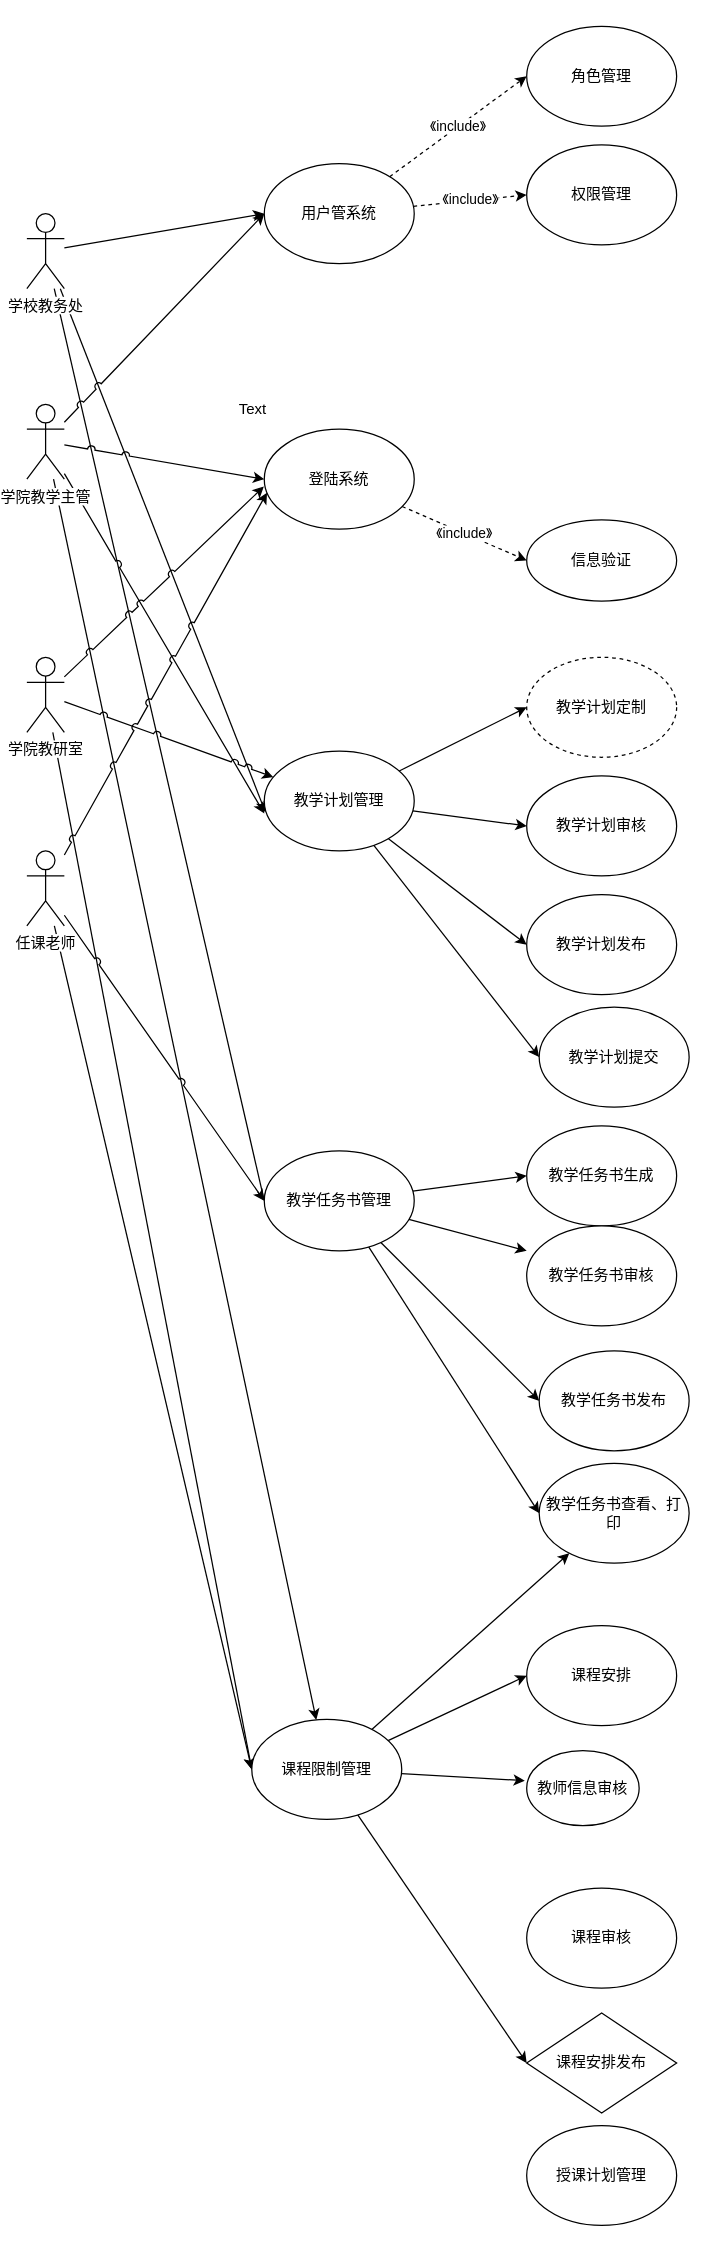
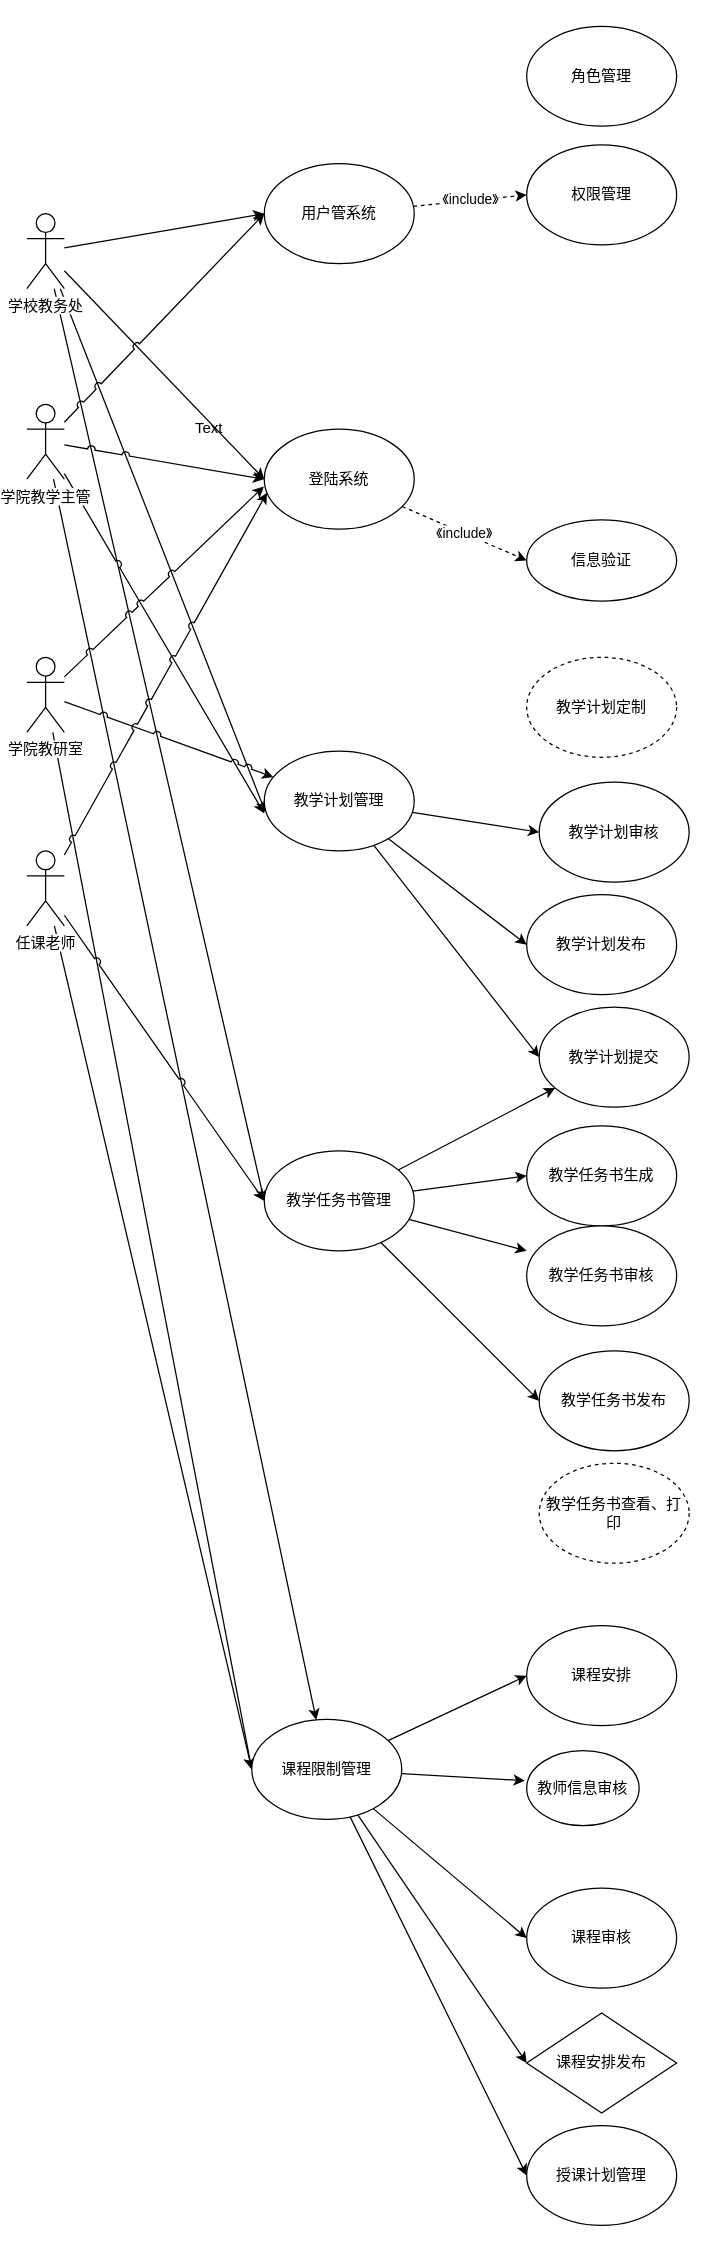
  <mxCell id="0" />
  <mxCell id="1" parent="0" />
+ <mxCell id="2" style="edgeStyle=none;rounded=0;jumpStyle=arc;orthogonalLoop=1;jettySize=auto;html=1;entryX=0;entryY=0.5;entryDx=0;entryDy=0;endArrow=classic;endFill=1;" edge="1" parent="1" source="6" target="21"><mxGeometry relative="1" as="geometry" /></mxCell>
  <mxCell id="3" style="edgeStyle=none;rounded=0;jumpStyle=arc;orthogonalLoop=1;jettySize=auto;html=1;entryX=0;entryY=0.5;entryDx=0;entryDy=0;endArrow=classic;endFill=1;" edge="1" parent="1" source="6" target="24"><mxGeometry relative="1" as="geometry" /></mxCell>
  <mxCell id="4" style="edgeStyle=none;rounded=0;jumpStyle=arc;orthogonalLoop=1;jettySize=auto;html=1;entryX=0.008;entryY=0.613;entryDx=0;entryDy=0;entryPerimeter=0;endArrow=classic;endFill=1;" edge="1" parent="1" source="6" target="29"><mxGeometry relative="1" as="geometry" /></mxCell>
- <mxCell id="5" style="edgeStyle=none;rounded=0;jumpStyle=arc;orthogonalLoop=1;jettySize=auto;html=1;entryX=0;entryY=0.5;entryDx=0;entryDy=0;endArrow=open;endFill=1;" edge="1" parent="1" source="6" target="47"><mxGeometry relative="1" as="geometry" /></mxCell>
+ <mxCell id="5" style="edgeStyle=none;rounded=0;jumpStyle=arc;orthogonalLoop=1;jettySize=auto;html=1;entryX=0;entryY=0.5;entryDx=0;entryDy=0;endArrow=classic;endFill=1;" edge="1" parent="1" source="6" target="47"><mxGeometry relative="1" as="geometry" /></mxCell>
  <mxCell id="6" value="学校教务处" style="shape=umlActor;verticalLabelPosition=bottom;labelBackgroundColor=#ffffff;verticalAlign=top;html=1;outlineConnect=0;" vertex="1" parent="1"><mxGeometry x="20" y="170" width="30" height="60" as="geometry" /></mxCell>
  <mxCell id="7" style="edgeStyle=none;rounded=0;jumpStyle=arc;orthogonalLoop=1;jettySize=auto;html=1;entryX=0;entryY=0.5;entryDx=0;entryDy=0;endArrow=classic;endFill=1;" edge="1" parent="1" source="11" target="21"><mxGeometry relative="1" as="geometry" /></mxCell>
  <mxCell id="8" style="edgeStyle=none;rounded=0;jumpStyle=arc;orthogonalLoop=1;jettySize=auto;html=1;entryX=0;entryY=0.5;entryDx=0;entryDy=0;endArrow=classic;endFill=1;" edge="1" parent="1" source="11" target="24"><mxGeometry relative="1" as="geometry" /></mxCell>
  <mxCell id="9" style="edgeStyle=none;rounded=0;jumpStyle=arc;orthogonalLoop=1;jettySize=auto;html=1;endArrow=classic;endFill=1;" edge="1" parent="1" source="11"><mxGeometry relative="1" as="geometry"><mxPoint x="210" y="650" as="targetPoint" /></mxGeometry></mxCell>
  <mxCell id="10" style="edgeStyle=none;rounded=0;jumpStyle=arc;orthogonalLoop=1;jettySize=auto;html=1;endArrow=classic;endFill=1;" edge="1" parent="1" source="11" target="35"><mxGeometry relative="1" as="geometry" /></mxCell>
  <mxCell id="11" value="学院教学主管" style="shape=umlActor;verticalLabelPosition=bottom;labelBackgroundColor=#ffffff;verticalAlign=top;html=1;outlineConnect=0;" vertex="1" parent="1"><mxGeometry x="20" y="322.5" width="30" height="60" as="geometry" /></mxCell>
  <mxCell id="12" style="edgeStyle=none;rounded=0;jumpStyle=arc;orthogonalLoop=1;jettySize=auto;html=1;entryX=-0.003;entryY=0.573;entryDx=0;entryDy=0;entryPerimeter=0;endArrow=classic;endFill=1;" edge="1" parent="1" source="15" target="21"><mxGeometry relative="1" as="geometry" /></mxCell>
  <mxCell id="13" style="edgeStyle=none;rounded=0;jumpStyle=arc;orthogonalLoop=1;jettySize=auto;html=1;endArrow=classic;endFill=1;" edge="1" parent="1" source="15" target="29"><mxGeometry relative="1" as="geometry" /></mxCell>
  <mxCell id="14" style="edgeStyle=none;rounded=0;jumpStyle=arc;orthogonalLoop=1;jettySize=auto;html=1;entryX=0;entryY=0.5;entryDx=0;entryDy=0;endArrow=classic;endFill=1;" edge="1" parent="1" source="15" target="35"><mxGeometry relative="1" as="geometry" /></mxCell>
  <mxCell id="15" value="学院教研室" style="shape=umlActor;verticalLabelPosition=bottom;labelBackgroundColor=#ffffff;verticalAlign=top;html=1;outlineConnect=0;" vertex="1" parent="1"><mxGeometry x="20" y="525" width="30" height="60" as="geometry" /></mxCell>
  <mxCell id="16" style="edgeStyle=none;rounded=0;jumpStyle=arc;orthogonalLoop=1;jettySize=auto;html=1;entryX=0.018;entryY=0.635;entryDx=0;entryDy=0;entryPerimeter=0;endArrow=classic;endFill=1;" edge="1" parent="1" source="19" target="21"><mxGeometry relative="1" as="geometry" /></mxCell>
  <mxCell id="17" style="edgeStyle=none;rounded=0;jumpStyle=arc;orthogonalLoop=1;jettySize=auto;html=1;entryX=0;entryY=0.5;entryDx=0;entryDy=0;endArrow=classic;endFill=1;" edge="1" parent="1" source="19" target="47"><mxGeometry relative="1" as="geometry" /></mxCell>
  <mxCell id="18" style="edgeStyle=none;rounded=0;jumpStyle=arc;orthogonalLoop=1;jettySize=auto;html=1;entryX=0;entryY=0.5;entryDx=0;entryDy=0;endArrow=classic;endFill=1;" edge="1" parent="1" source="19" target="35"><mxGeometry relative="1" as="geometry" /></mxCell>
  <mxCell id="19" value="任课老师" style="shape=umlActor;verticalLabelPosition=bottom;labelBackgroundColor=#ffffff;verticalAlign=top;html=1;outlineConnect=0;" vertex="1" parent="1"><mxGeometry x="20" y="680" width="30" height="60" as="geometry" /></mxCell>
  <mxCell id="20" value="《include》" style="edgeStyle=none;rounded=0;jumpStyle=arc;orthogonalLoop=1;jettySize=auto;html=1;endArrow=classic;endFill=1;dashed=1;entryX=0;entryY=0.5;entryDx=0;entryDy=0;" edge="1" parent="1" source="21" target="36"><mxGeometry relative="1" as="geometry" /></mxCell>
  <mxCell id="21" value="登陆系统" style="ellipse;whiteSpace=wrap;html=1;" vertex="1" parent="1"><mxGeometry x="210" y="342.5" width="120" height="80" as="geometry" /></mxCell>
- <mxCell id="22" value="《include》" style="edgeStyle=none;rounded=0;jumpStyle=arc;orthogonalLoop=1;jettySize=auto;html=1;entryX=0;entryY=0.5;entryDx=0;entryDy=0;endArrow=classic;endFill=1;dashed=1;" edge="1" parent="1" source="24" target="37"><mxGeometry relative="1" as="geometry" /></mxCell>
  <mxCell id="23" value="《include》" style="edgeStyle=none;rounded=0;jumpStyle=arc;orthogonalLoop=1;jettySize=auto;html=1;entryX=0;entryY=0.5;entryDx=0;entryDy=0;endArrow=classic;endFill=1;dashed=1;" edge="1" parent="1" source="24" target="38"><mxGeometry relative="1" as="geometry" /></mxCell>
  <mxCell id="24" value="用户管系统" style="ellipse;whiteSpace=wrap;html=1;" vertex="1" parent="1"><mxGeometry x="210" y="130" width="120" height="80" as="geometry" /></mxCell>
- <mxCell id="25" style="edgeStyle=none;rounded=0;jumpStyle=arc;orthogonalLoop=1;jettySize=auto;html=1;entryX=0;entryY=0.5;entryDx=0;entryDy=0;endArrow=classic;endFill=1;" edge="1" parent="1" source="29" target="39"><mxGeometry relative="1" as="geometry" /></mxCell>
  <mxCell id="26" style="edgeStyle=none;rounded=0;jumpStyle=arc;orthogonalLoop=1;jettySize=auto;html=1;entryX=0;entryY=0.5;entryDx=0;entryDy=0;endArrow=classic;endFill=1;" edge="1" parent="1" source="29" target="40"><mxGeometry relative="1" as="geometry" /></mxCell>
  <mxCell id="27" style="edgeStyle=none;rounded=0;jumpStyle=arc;orthogonalLoop=1;jettySize=auto;html=1;entryX=0;entryY=0.5;entryDx=0;entryDy=0;endArrow=classic;endFill=1;" edge="1" parent="1" source="29" target="41"><mxGeometry relative="1" as="geometry" /></mxCell>
  <mxCell id="28" style="edgeStyle=none;rounded=0;jumpStyle=arc;orthogonalLoop=1;jettySize=auto;html=1;entryX=0;entryY=0.5;entryDx=0;entryDy=0;endArrow=classic;endFill=1;" edge="1" parent="1" source="29" target="42"><mxGeometry relative="1" as="geometry" /></mxCell>
  <mxCell id="29" value="教学计划管理" style="ellipse;whiteSpace=wrap;html=1;" vertex="1" parent="1"><mxGeometry x="210" y="600" width="120" height="80" as="geometry" /></mxCell>
  <mxCell id="30" style="edgeStyle=none;rounded=0;jumpStyle=arc;orthogonalLoop=1;jettySize=auto;html=1;entryX=0;entryY=0.5;entryDx=0;entryDy=0;endArrow=classic;endFill=1;" edge="1" parent="1" source="35" target="52"><mxGeometry relative="1" as="geometry" /></mxCell>
  <mxCell id="31" style="edgeStyle=none;rounded=0;jumpStyle=arc;orthogonalLoop=1;jettySize=auto;html=1;entryX=-0.017;entryY=0.4;entryDx=0;entryDy=0;entryPerimeter=0;endArrow=classic;endFill=1;" edge="1" parent="1" source="35" target="53"><mxGeometry relative="1" as="geometry" /></mxCell>
+ <mxCell id="32" style="edgeStyle=none;rounded=0;jumpStyle=arc;orthogonalLoop=1;jettySize=auto;html=1;entryX=0;entryY=0.5;entryDx=0;entryDy=0;endArrow=classic;endFill=1;" edge="1" parent="1" source="35" target="54"><mxGeometry relative="1" as="geometry" /></mxCell>
  <mxCell id="33" style="edgeStyle=none;rounded=0;jumpStyle=arc;orthogonalLoop=1;jettySize=auto;html=1;entryX=0;entryY=0.5;entryDx=0;entryDy=0;endArrow=classic;endFill=1;" edge="1" parent="1" source="35" target="55"><mxGeometry relative="1" as="geometry" /></mxCell>
- <mxCell id="34" style="edgeStyle=none;rounded=0;jumpStyle=arc;orthogonalLoop=1;jettySize=auto;html=1;endArrow=classic;endFill=1;" edge="1" parent="1" source="35" target="51"><mxGeometry relative="1" as="geometry" /></mxCell>
+ <mxCell id="34" style="edgeStyle=none;rounded=0;jumpStyle=arc;orthogonalLoop=1;jettySize=auto;html=1;entryX=0;entryY=0.5;entryDx=0;entryDy=0;endArrow=classic;endFill=1;" edge="1" parent="1" source="35" target="56"><mxGeometry relative="1" as="geometry" /></mxCell>
  <mxCell id="35" value="课程限制管理" style="ellipse;whiteSpace=wrap;html=1;" vertex="1" parent="1"><mxGeometry x="200" y="1375" width="120" height="80" as="geometry" /></mxCell>
  <mxCell id="36" value="信息验证" style="ellipse;whiteSpace=wrap;html=1;" vertex="1" parent="1"><mxGeometry x="420" y="415" width="120" height="65" as="geometry" /></mxCell>
  <mxCell id="37" value="角色管理" style="ellipse;whiteSpace=wrap;html=1;" vertex="1" parent="1"><mxGeometry x="420" y="20" width="120" height="80" as="geometry" /></mxCell>
  <mxCell id="38" value="权限管理" style="ellipse;whiteSpace=wrap;html=1;" vertex="1" parent="1"><mxGeometry x="420" y="115" width="120" height="80" as="geometry" /></mxCell>
  <mxCell id="39" value="教学计划定制" style="ellipse;whiteSpace=wrap;html=1;dashed=1;" vertex="1" parent="1"><mxGeometry x="420" y="525" width="120" height="80" as="geometry" /></mxCell>
- <mxCell id="40" value="教学计划审核" style="ellipse;whiteSpace=wrap;html=1;" vertex="1" parent="1"><mxGeometry x="420" y="620" width="120" height="80" as="geometry" /></mxCell>
+ <mxCell id="40" value="教学计划审核" style="ellipse;whiteSpace=wrap;html=1;" vertex="1" parent="1"><mxGeometry x="430" y="625" width="120" height="80" as="geometry" /></mxCell>
  <mxCell id="41" value="教学计划发布" style="ellipse;whiteSpace=wrap;html=1;" vertex="1" parent="1"><mxGeometry x="420" y="715" width="120" height="80" as="geometry" /></mxCell>
  <mxCell id="42" value="教学计划提交" style="ellipse;whiteSpace=wrap;html=1;" vertex="1" parent="1"><mxGeometry x="430" y="805" width="120" height="80" as="geometry" /></mxCell>
  <mxCell id="43" style="edgeStyle=none;rounded=0;jumpStyle=arc;orthogonalLoop=1;jettySize=auto;html=1;entryX=0;entryY=0.5;entryDx=0;entryDy=0;endArrow=classic;endFill=1;" edge="1" parent="1" source="47" target="48"><mxGeometry relative="1" as="geometry" /></mxCell>
  <mxCell id="44" style="edgeStyle=none;rounded=0;jumpStyle=arc;orthogonalLoop=1;jettySize=auto;html=1;endArrow=classic;endFill=1;" edge="1" parent="1" source="47"><mxGeometry relative="1" as="geometry"><mxPoint x="420" y="1000" as="targetPoint" /></mxGeometry></mxCell>
  <mxCell id="45" style="edgeStyle=none;rounded=0;jumpStyle=arc;orthogonalLoop=1;jettySize=auto;html=1;entryX=0;entryY=0.5;entryDx=0;entryDy=0;endArrow=classic;endFill=1;" edge="1" parent="1" source="47" target="50"><mxGeometry relative="1" as="geometry" /></mxCell>
- <mxCell id="46" style="edgeStyle=none;rounded=0;jumpStyle=arc;orthogonalLoop=1;jettySize=auto;html=1;entryX=0;entryY=0.5;entryDx=0;entryDy=0;endArrow=classic;endFill=1;" edge="1" parent="1" source="47" target="51"><mxGeometry relative="1" as="geometry" /></mxCell>
+ <mxCell id="46" style="edgeStyle=none;rounded=0;jumpStyle=arc;orthogonalLoop=1;jettySize=auto;html=1;endArrow=classic;endFill=1;" edge="1" parent="1" source="47" target="42"><mxGeometry relative="1" as="geometry" /></mxCell>
  <mxCell id="47" value="教学任务书管理" style="ellipse;whiteSpace=wrap;html=1;" vertex="1" parent="1"><mxGeometry x="210" y="920" width="120" height="80" as="geometry" /></mxCell>
  <mxCell id="48" value="教学任务书生成" style="ellipse;whiteSpace=wrap;html=1;" vertex="1" parent="1"><mxGeometry x="420" y="900" width="120" height="80" as="geometry" /></mxCell>
  <mxCell id="49" value="教学任务书审核" style="ellipse;whiteSpace=wrap;html=1;" vertex="1" parent="1"><mxGeometry x="420" y="980" width="120" height="80" as="geometry" /></mxCell>
  <mxCell id="50" value="教学任务书发布" style="ellipse;whiteSpace=wrap;html=1;" vertex="1" parent="1"><mxGeometry x="430" y="1080" width="120" height="80" as="geometry" /></mxCell>
- <mxCell id="51" value="教学任务书查看、打印" style="ellipse;whiteSpace=wrap;html=1;" vertex="1" parent="1"><mxGeometry x="430" y="1170" width="120" height="80" as="geometry" /></mxCell>
+ <mxCell id="51" value="教学任务书查看、打印" style="ellipse;whiteSpace=wrap;html=1;dashed=1;" vertex="1" parent="1"><mxGeometry x="430" y="1170" width="120" height="80" as="geometry" /></mxCell>
  <mxCell id="52" value="课程安排" style="ellipse;whiteSpace=wrap;html=1;" vertex="1" parent="1"><mxGeometry x="420" y="1300" width="120" height="80" as="geometry" /></mxCell>
  <mxCell id="53" value="教师信息审核" style="ellipse;whiteSpace=wrap;html=1;" vertex="1" parent="1"><mxGeometry x="420" y="1400" width="90" height="60" as="geometry" /></mxCell>
  <mxCell id="54" value="课程审核" style="ellipse;whiteSpace=wrap;html=1;" vertex="1" parent="1"><mxGeometry x="420" y="1510" width="120" height="80" as="geometry" /></mxCell>
  <mxCell id="55" value="课程安排发布" style="rhombus;whiteSpace=wrap;html=1;" vertex="1" parent="1"><mxGeometry x="420" y="1610" width="120" height="80" as="geometry" /></mxCell>
  <mxCell id="56" value="授课计划管理" style="ellipse;whiteSpace=wrap;html=1;" vertex="1" parent="1"><mxGeometry x="420" y="1700" width="120" height="80" as="geometry" /></mxCell>
- <mxCell id="57" value="Text" style="text;html=1;resizable=0;points=[];autosize=1;align=left;verticalAlign=top;spacingTop=-4;" vertex="1" parent="1"><mxGeometry x="188" y="317" width="40" height="20" as="geometry" /></mxCell>
+ <mxCell id="57" value="Text" style="text;html=1;resizable=0;points=[];autosize=1;align=left;verticalAlign=top;spacingTop=-4;" vertex="1" parent="1"><mxGeometry x="153" y="332" width="40" height="20" as="geometry" /></mxCell>
